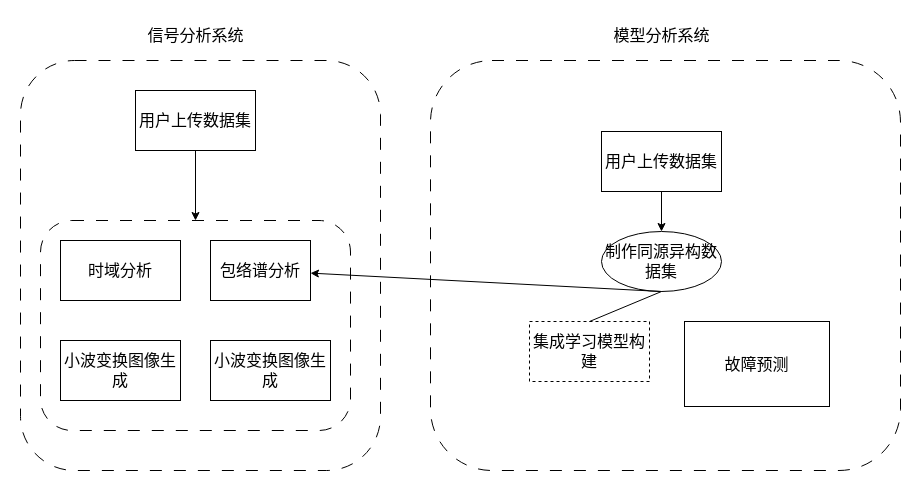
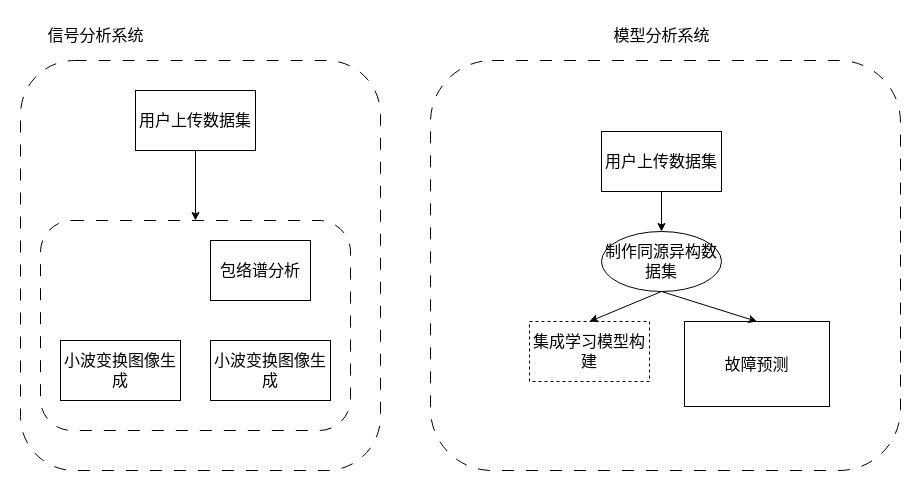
  <mxCell id="0" />
  <mxCell id="1" parent="0" />
  <mxCell id="2" value="" style="rounded=1;whiteSpace=wrap;html=1;fillColor=none;dashed=1;dashPattern=12 12;" parent="1" vertex="1"><mxGeometry x="40" y="220" width="310" height="210" as="geometry" /></mxCell>
  <mxCell id="3" value="" style="rounded=1;whiteSpace=wrap;html=1;fillColor=none;dashed=1;dashPattern=12 12;" parent="1" vertex="1"><mxGeometry x="20" y="60" width="360" height="410" as="geometry" /></mxCell>
- <mxCell id="4" value="信号分析系统" style="text;html=1;align=center;verticalAlign=middle;resizable=0;points=[];autosize=1;strokeColor=none;fillColor=none;fontSize=16;" parent="1" vertex="1"><mxGeometry x="135" y="20" width="120" height="30" as="geometry" /></mxCell>
+ <mxCell id="4" value="信号分析系统" style="text;html=1;align=center;verticalAlign=middle;resizable=0;points=[];autosize=1;strokeColor=none;fillColor=none;fontSize=16;" parent="1" vertex="1"><mxGeometry x="35" y="20" width="120" height="30" as="geometry" /></mxCell>
  <mxCell id="5" value="" style="rounded=1;whiteSpace=wrap;html=1;fillColor=none;dashed=1;dashPattern=12 12;" parent="1" vertex="1"><mxGeometry x="430" y="60" width="470" height="410" as="geometry" /></mxCell>
  <mxCell id="6" value="模型分析系统" style="text;html=1;align=center;verticalAlign=middle;resizable=0;points=[];autosize=1;strokeColor=none;fillColor=none;fontSize=16;" parent="1" vertex="1"><mxGeometry x="601" y="20" width="120" height="30" as="geometry" /></mxCell>
  <mxCell id="7" value="用户上传数据集" style="rounded=0;whiteSpace=wrap;html=1;fontSize=16;" parent="1" vertex="1"><mxGeometry x="135" y="90" width="120" height="60" as="geometry" /></mxCell>
  <mxCell id="8" value="" style="endArrow=classic;html=1;rounded=0;exitX=0.5;exitY=1;exitDx=0;exitDy=0;entryX=0.5;entryY=0;entryDx=0;entryDy=0;" parent="1" source="7" target="2" edge="1"><mxGeometry width="50" height="50" relative="1" as="geometry"><mxPoint x="174" y="166" as="sourcePoint" /><mxPoint x="304" y="140" as="targetPoint" /></mxGeometry></mxCell>
- <mxCell id="9" value="时域分析" style="rounded=0;whiteSpace=wrap;html=1;fontSize=16;" parent="1" vertex="1"><mxGeometry x="60" y="240" width="120" height="60" as="geometry" /></mxCell>
  <mxCell id="10" value="包络谱分析" style="rounded=0;whiteSpace=wrap;html=1;fontSize=16;" parent="1" vertex="1"><mxGeometry x="210" y="240" width="100" height="60" as="geometry" /></mxCell>
  <mxCell id="11" value="小波变换图像生成" style="rounded=0;whiteSpace=wrap;html=1;fontSize=16;" parent="1" vertex="1"><mxGeometry x="60" y="340" width="120" height="60" as="geometry" /></mxCell>
  <mxCell id="12" value="小波变换图像生成" style="rounded=0;whiteSpace=wrap;html=1;fontSize=16;" parent="1" vertex="1"><mxGeometry x="210" y="340" width="120" height="60" as="geometry" /></mxCell>
  <mxCell id="13" value="用户上传数据集" style="rounded=0;whiteSpace=wrap;html=1;fontSize=16;" parent="1" vertex="1"><mxGeometry x="601" y="131" width="120" height="60" as="geometry" /></mxCell>
  <mxCell id="14" value="制作同源异构数据集" style="ellipse;whiteSpace=wrap;html=1;fontSize=16;" parent="1" vertex="1"><mxGeometry x="601" y="231" width="120" height="60" as="geometry" /></mxCell>
  <mxCell id="15" value="集成学习模型构建" style="rounded=0;whiteSpace=wrap;html=1;fontSize=16;dashed=1;" parent="1" vertex="1"><mxGeometry x="529" y="321" width="120" height="60" as="geometry" /></mxCell>
  <mxCell id="16" value="" style="endArrow=classic;html=1;rounded=0;entryX=0.5;entryY=0;entryDx=0;entryDy=0;exitX=0.5;exitY=1;exitDx=0;exitDy=0;" parent="1" source="13" target="14" edge="1"><mxGeometry width="50" height="50" relative="1" as="geometry"><mxPoint x="284" y="321" as="sourcePoint" /><mxPoint x="334" y="271" as="targetPoint" /></mxGeometry></mxCell>
- <mxCell id="17" value="" style="endArrow=none;html=1;rounded=0;entryX=0.5;entryY=0;entryDx=0;entryDy=0;exitX=0.5;exitY=1;exitDx=0;exitDy=0;" parent="1" source="14" target="15" edge="1"><mxGeometry width="50" height="50" relative="1" as="geometry"><mxPoint x="284" y="321" as="sourcePoint" /><mxPoint x="334" y="271" as="targetPoint" /></mxGeometry></mxCell>
+ <mxCell id="17" value="" style="endArrow=classic;html=1;rounded=0;entryX=0.5;entryY=0;entryDx=0;entryDy=0;exitX=0.5;exitY=1;exitDx=0;exitDy=0;" parent="1" source="14" target="15" edge="1"><mxGeometry width="50" height="50" relative="1" as="geometry"><mxPoint x="284" y="321" as="sourcePoint" /><mxPoint x="334" y="271" as="targetPoint" /></mxGeometry></mxCell>
  <mxCell id="18" value="故障预测" style="rounded=0;whiteSpace=wrap;html=1;fontSize=16;" parent="1" vertex="1"><mxGeometry x="684" y="321" width="145" height="85" as="geometry" /></mxCell>
- <mxCell id="19" value="" style="endArrow=classic;html=1;rounded=0;exitX=0.5;exitY=1;exitDx=0;exitDy=0;" parent="1" source="14" target="10" edge="1"><mxGeometry width="50" height="50" relative="1" as="geometry"><mxPoint x="284" y="321" as="sourcePoint" /><mxPoint x="334" y="271" as="targetPoint" /></mxGeometry></mxCell>
+ <mxCell id="19" value="" style="endArrow=classic;html=1;rounded=0;exitX=0.5;exitY=1;exitDx=0;exitDy=0;entryX=0.5;entryY=0;entryDx=0;entryDy=0;" parent="1" source="14" target="18" edge="1"><mxGeometry width="50" height="50" relative="1" as="geometry"><mxPoint x="284" y="321" as="sourcePoint" /><mxPoint x="334" y="271" as="targetPoint" /></mxGeometry></mxCell>
